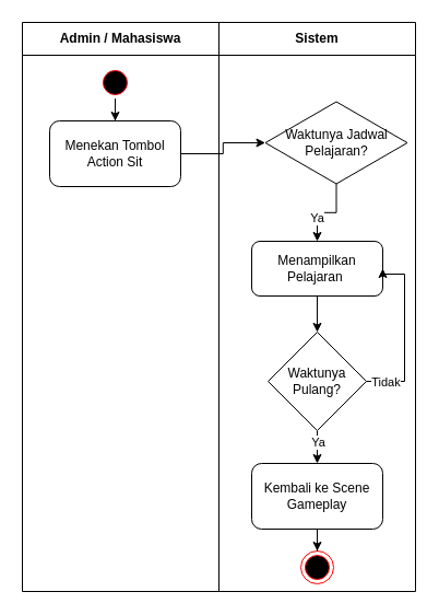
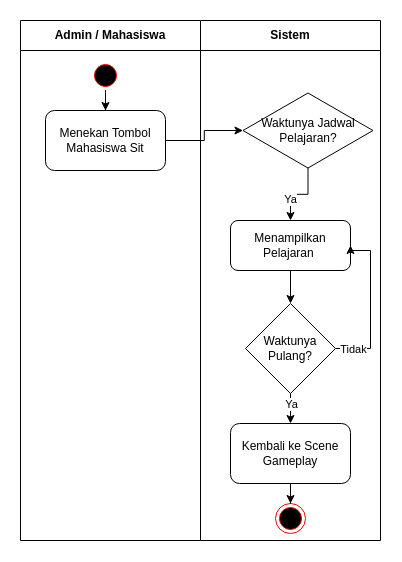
  <mxCell id="0" />
  <mxCell id="1" parent="0" />
  <mxCell id="2" value="Admin / Mahasiswa" style="swimlane;whiteSpace=wrap;html=1;startSize=30;" parent="1" vertex="1"><mxGeometry x="20" y="20" width="180" height="520" as="geometry" /></mxCell>
  <mxCell id="3" style="edgeStyle=orthogonalEdgeStyle;rounded=0;orthogonalLoop=1;jettySize=auto;html=1;entryX=0.5;entryY=0;entryDx=0;entryDy=0;" parent="2" source="4" target="5" edge="1"><mxGeometry relative="1" as="geometry" /></mxCell>
  <mxCell id="4" value="" style="ellipse;html=1;shape=startState;fillColor=#000000;strokeColor=#ff0000;" parent="2" vertex="1"><mxGeometry x="70" y="40" width="30" height="30" as="geometry" /></mxCell>
- <mxCell id="5" value="Menekan Tombol&lt;div&gt;Action Sit&lt;/div&gt;" style="rounded=1;whiteSpace=wrap;html=1;" parent="2" vertex="1"><mxGeometry x="25" y="90" width="120" height="60" as="geometry" /></mxCell>
+ <mxCell id="5" value="Menekan Tombol&lt;div&gt;Mahasiswa Sit&lt;/div&gt;" style="rounded=1;whiteSpace=wrap;html=1;" parent="2" vertex="1"><mxGeometry x="25" y="90" width="120" height="60" as="geometry" /></mxCell>
  <mxCell id="6" value="Sistem" style="swimlane;whiteSpace=wrap;html=1;startSize=30;" parent="1" vertex="1"><mxGeometry x="200" y="20" width="180" height="520" as="geometry" /></mxCell>
  <mxCell id="7" style="edgeStyle=orthogonalEdgeStyle;rounded=0;orthogonalLoop=1;jettySize=auto;html=1;entryX=0.5;entryY=0;entryDx=0;entryDy=0;" parent="6" source="8" target="14" edge="1"><mxGeometry relative="1" as="geometry" /></mxCell>
  <mxCell id="8" value="Menampilkan Pelajaran&amp;nbsp;" style="whiteSpace=wrap;html=1;rounded=1;" parent="6" vertex="1"><mxGeometry x="30" y="200" width="120" height="50" as="geometry" /></mxCell>
  <mxCell id="9" value="" style="ellipse;html=1;shape=endState;fillColor=#000000;strokeColor=#ff0000;" parent="6" vertex="1"><mxGeometry x="75" y="483" width="30" height="30" as="geometry" /></mxCell>
  <mxCell id="10" style="rounded=0;orthogonalLoop=1;jettySize=auto;html=1;exitX=0.5;exitY=1;exitDx=0;exitDy=0;entryX=0.5;entryY=0;entryDx=0;entryDy=0;" parent="6" source="14" target="16" edge="1"><mxGeometry relative="1" as="geometry"><mxPoint x="99.86" y="410" as="sourcePoint" /><mxPoint x="120" y="433" as="targetPoint" /></mxGeometry></mxCell>
  <mxCell id="11" value="Ya" style="edgeLabel;html=1;align=center;verticalAlign=middle;resizable=0;points=[];" parent="10" vertex="1" connectable="0"><mxGeometry x="-0.439" y="2" relative="1" as="geometry"><mxPoint x="-2" y="2" as="offset" /></mxGeometry></mxCell>
  <mxCell id="12" style="edgeStyle=orthogonalEdgeStyle;rounded=0;orthogonalLoop=1;jettySize=auto;html=1;exitX=1;exitY=0.5;exitDx=0;exitDy=0;entryX=1;entryY=0.5;entryDx=0;entryDy=0;" parent="6" source="14" target="8" edge="1"><mxGeometry relative="1" as="geometry"><Array as="points"><mxPoint x="170" y="328" /><mxPoint x="170" y="230" /></Array></mxGeometry></mxCell>
  <mxCell id="13" value="Tidak" style="edgeLabel;html=1;align=center;verticalAlign=middle;resizable=0;points=[];" parent="12" vertex="1" connectable="0"><mxGeometry x="-0.789" relative="1" as="geometry"><mxPoint as="offset" /></mxGeometry></mxCell>
  <mxCell id="14" value="Waktunya Pulang?" style="rhombus;whiteSpace=wrap;html=1;" parent="6" vertex="1"><mxGeometry x="45" y="283" width="90" height="90" as="geometry" /></mxCell>
  <mxCell id="15" style="edgeStyle=orthogonalEdgeStyle;rounded=0;orthogonalLoop=1;jettySize=auto;html=1;entryX=0.5;entryY=0;entryDx=0;entryDy=0;" parent="6" source="16" target="9" edge="1"><mxGeometry relative="1" as="geometry" /></mxCell>
  <mxCell id="16" value="Kembali ke Scene Gameplay" style="whiteSpace=wrap;html=1;rounded=1;" parent="6" vertex="1"><mxGeometry x="30" y="403" width="120" height="60" as="geometry" /></mxCell>
  <mxCell id="17" style="edgeStyle=orthogonalEdgeStyle;rounded=0;orthogonalLoop=1;jettySize=auto;html=1;exitX=0.5;exitY=1;exitDx=0;exitDy=0;entryX=0.5;entryY=0;entryDx=0;entryDy=0;" edge="1" parent="6" source="18" target="8"><mxGeometry relative="1" as="geometry" /></mxCell>
  <mxCell id="18" value="Waktunya Jadwal Pelajaran?" style="rhombus;whiteSpace=wrap;html=1;" vertex="1" parent="6"><mxGeometry x="42.5" y="72.5" width="130" height="75" as="geometry" /></mxCell>
  <mxCell id="19" value="Ya" style="edgeLabel;html=1;align=center;verticalAlign=middle;resizable=0;points=[];" vertex="1" connectable="0" parent="6"><mxGeometry x="87" y="365.001" as="geometry"><mxPoint x="2" y="-187" as="offset" /></mxGeometry></mxCell>
  <mxCell id="20" style="edgeStyle=orthogonalEdgeStyle;rounded=0;orthogonalLoop=1;jettySize=auto;html=1;entryX=0;entryY=0.5;entryDx=0;entryDy=0;" edge="1" parent="1" source="5" target="18"><mxGeometry relative="1" as="geometry" /></mxCell>
